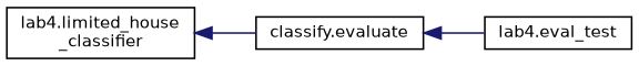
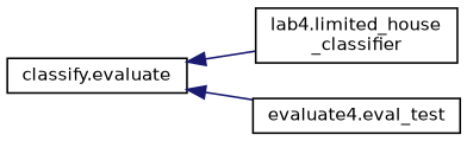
  digraph {
    rankdir=LR
    node [color=black fillcolor=white fontname=Helvetica fontsize=10 shape=record style=filled]
    edge [color=midnightblue dir=back fontname=Helvetica fontsize=10 labelfontname=Helvetica labelfontsize=10 style=solid]
    n1 [height=0.2 label="classify.evaluate" width=0.4]
    n2 [height=0.2 label="lab4.limited_house\l_classifier" width=0.4]
-   n3 [height=0.2 label="lab4.eval_test" width=0.4]
-   n2 -> n1
+   n3 [height=0.2 label="evaluate4.eval_test" width=0.4]
+   n1 -> n2
    n1 -> n3
  }
